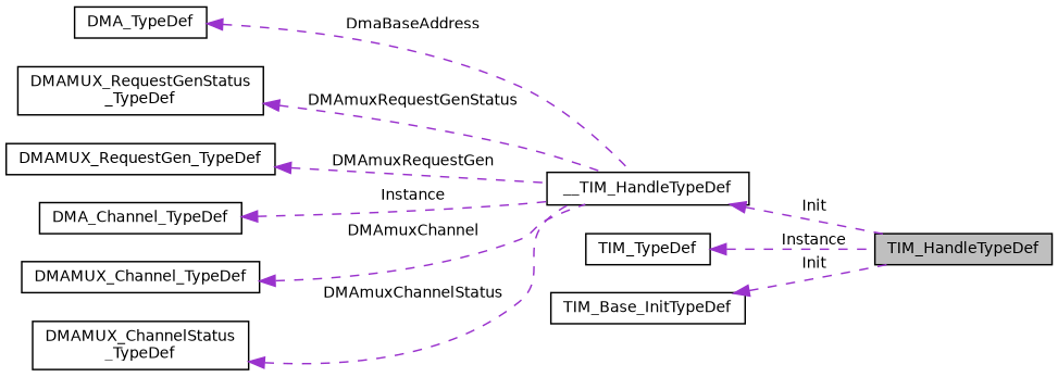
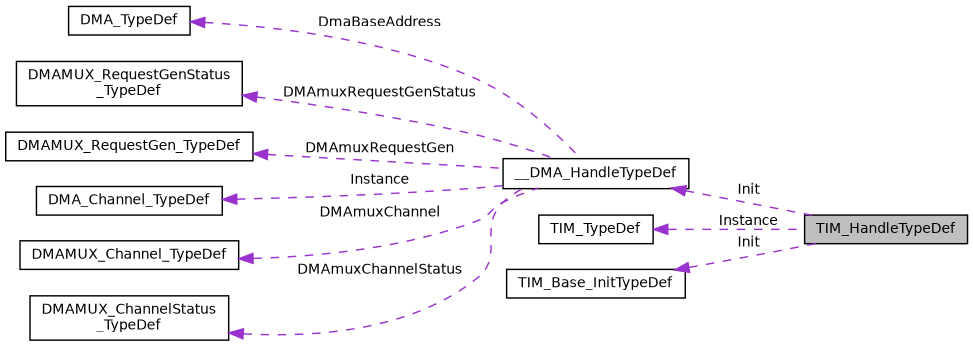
  digraph {
    rankdir=LR
    node [color=black fillcolor=white fontname=Helvetica fontsize=10 shape=record style=filled]
    edge [color=darkorchid3 dir=back fontname=Helvetica fontsize=10 labelfontname=Helvetica labelfontsize=10 style=dashed]
    n1 [fillcolor=grey75 fontcolor=black height=0.2 label=TIM_HandleTypeDef width=0.4]
-   n2 [height=0.2 label=__TIM_HandleTypeDef width=0.4]
+   n2 [height=0.2 label=__DMA_HandleTypeDef width=0.4]
    n3 [height=0.2 label=DMA_TypeDef width=0.4]
    n4 [height=0.2 label="DMAMUX_RequestGenStatus\l_TypeDef" width=0.4]
    n5 [height=0.2 label=DMAMUX_RequestGen_TypeDef width=0.4]
    n6 [height=0.2 label=DMA_Channel_TypeDef width=0.4]
    n7 [height=0.2 label=DMAMUX_Channel_TypeDef width=0.4]
    n8 [height=0.2 label="DMAMUX_ChannelStatus\l_TypeDef" width=0.4]
    n9 [height=0.2 label=TIM_TypeDef width=0.4]
    n10 [height=0.2 label=TIM_Base_InitTypeDef width=0.4]
    n2 -> n1 [label=" Init"]
    n3 -> n2 [label=" DmaBaseAddress"]
    n4 -> n2 [label=" DMAmuxRequestGenStatus"]
    n5 -> n2 [label=" DMAmuxRequestGen"]
    n6 -> n2 [label=" Instance"]
    n7 -> n2 [label=" DMAmuxChannel"]
    n8 -> n2 [label=" DMAmuxChannelStatus"]
    n9 -> n1 [label=" Instance"]
    n10 -> n1 [label=" Init"]
  }
